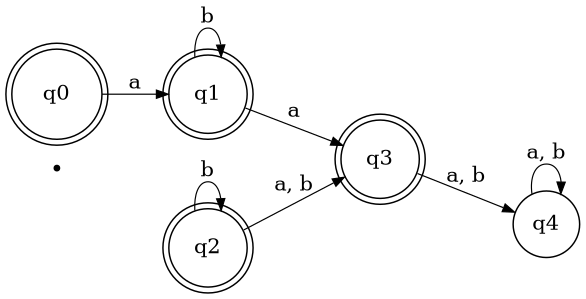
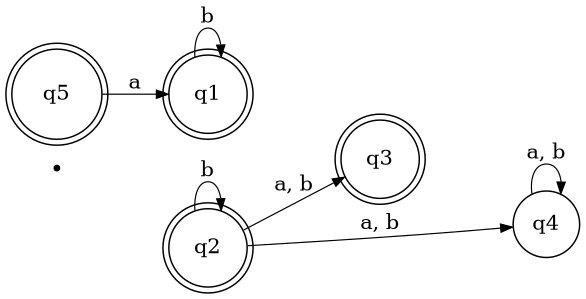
  digraph {
    rankdir=LR
    node [shape=doublecircle]
    edge [arrowsize=0.8 penwidth=0.8]
    inic [shape=point]
-   q0
+   q0 [label=q5]
    q1
    q3
    q2
    q4 [shape=circle]
    q0 -> q1 [label=a]
    q1 -> q1 [label=b]
-   q1 -> q3 [label=a]
-   q3 -> q4 [label="a, b"]
+   q2 -> q4 [label="a, b"]
    q2 -> q3 [label="a, b"]
    q2 -> q2 [label=b]
    q4 -> q4 [label="a, b"]
  }
